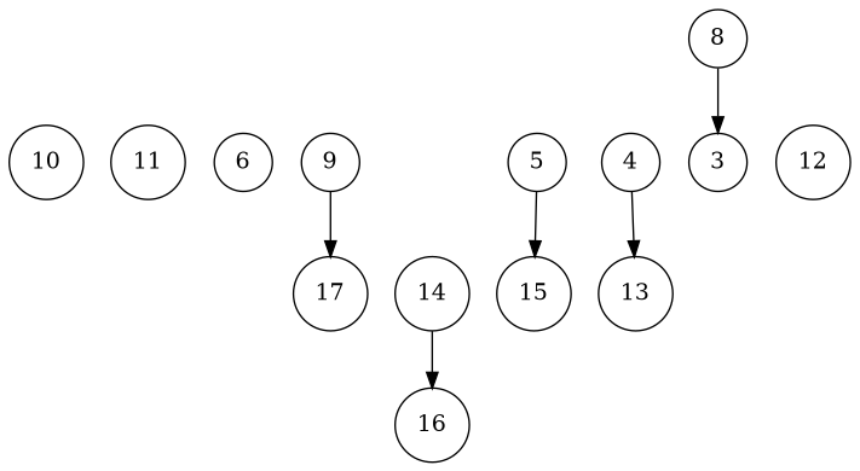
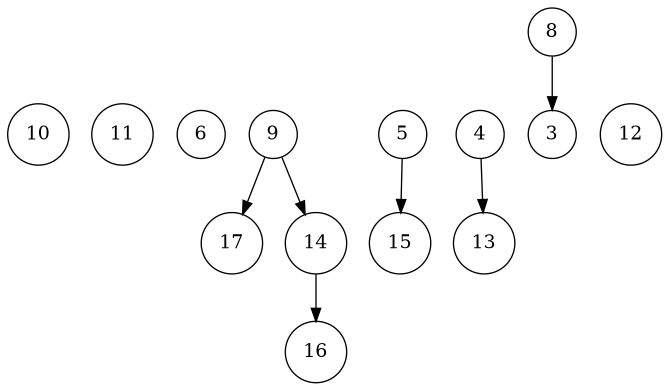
  digraph {
    node [shape=circle]
    edge [style=invis]
    n1 [label=17]
    n2 [label=14]
    n3 [label=5]
    n4 [label=4]
    n5 [label=3]
    n6 [label=12]
    n7 [label=10]
    n8 [label=11]
    n9 [label=6]
    n10 [label=9]
    n11 [label=16]
    n12 [label=15]
    n13 [label=13]
    n14 [label=8]
    subgraph sub_1 {
      rank=same
      n1
      n2
    }
    subgraph sub_2 {
      rank=same
      n3
      n4
      n5
      n6
      n7
      n8
      n9
      n10
    }
    n1 -> n2
    n2 -> n11 [style=""]
    n3 -> n4
    n3 -> n12 [style=""]
    n4 -> n5
    n4 -> n13 [style=""]
    n5 -> n6
    n7 -> n8
    n8 -> n9
    n9 -> n10
    n10 -> n1 [style=""]
+   n10 -> n2 [style=""]
    n14 -> n5 [style=""]
  }
